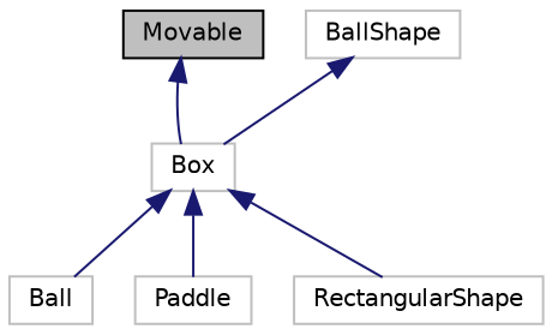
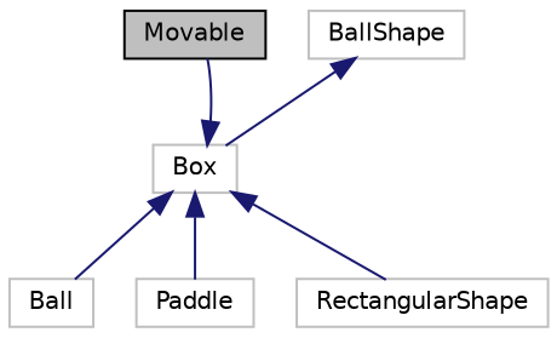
  digraph {
    node [color=grey75 fillcolor=white fontname=Helvetica fontsize=10 shape=record style=filled]
    edge [color=midnightblue dir=back fontname=Helvetica fontsize=10 labelfontname=Helvetica labelfontsize=10 style=solid]
    n1 [color=black fillcolor=grey75 fontcolor=black height=0.2 label=Movable width=0.4]
    n2 [height=0.2 label=Box width=0.4]
    n3 [height=0.2 label=Ball width=0.4]
    n4 [height=0.2 label=Paddle width=0.4]
    n5 [height=0.2 label=RectangularShape width=0.4]
    n6 [height=0.2 label=BallShape width=0.4]
-   n1 -> n2
+   n2 -> n1
    n2 -> n3
    n2 -> n4
    n2 -> n5
    n6 -> n2
  }
